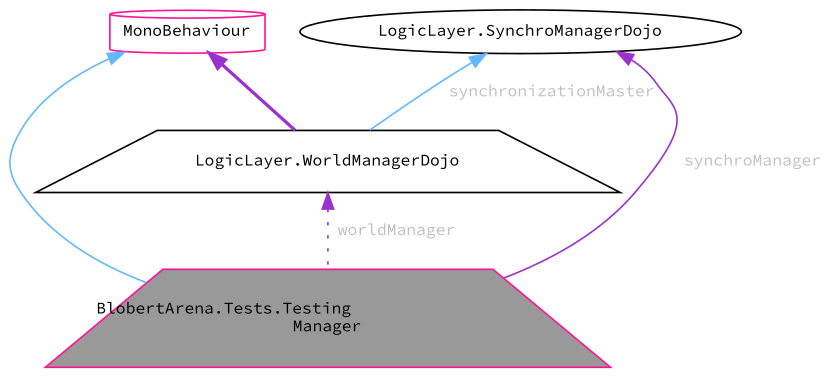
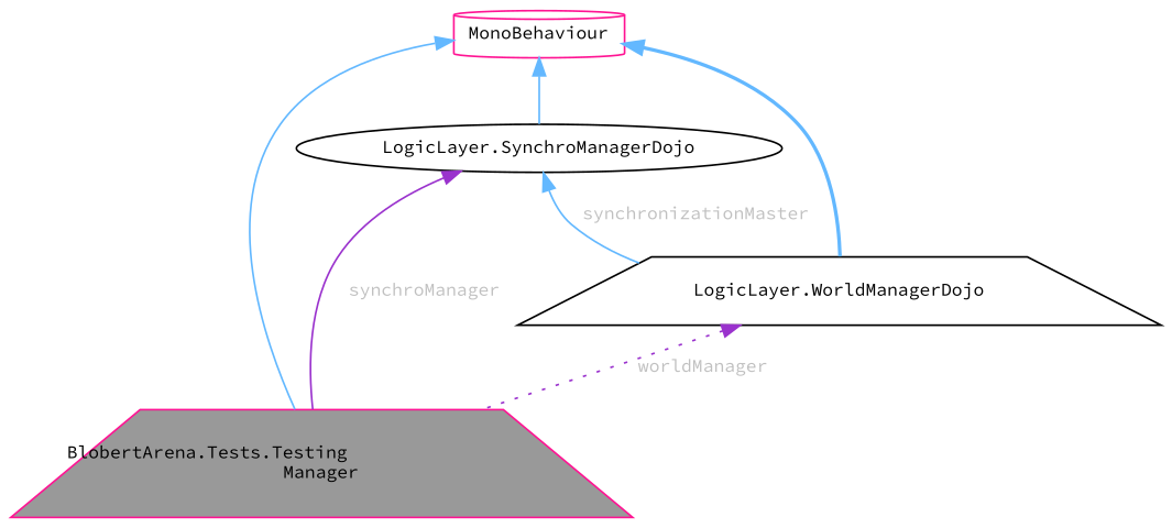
  digraph {
    fontname="Source Code Pro"
    node [color=deeppink fillcolor=white fontname="Source Code Pro" fontsize=10 shape=trapezium style=filled]
    edge [color=steelblue1 dir=back fontname="Source Code Pro" fontsize=10 labelfontname=Helvetica labelfontsize=10 style=solid]
    n1 [fillcolor=grey60 fontcolor=black height=0.2 label="BlobertArena.Tests.Testing\lManager" width=0.4]
    n2 [height=0.2 label=MonoBehaviour shape=cylinder width=0.4]
    n3 [color=black height=0.2 label="LogicLayer.SynchroManagerDojo" shape=ellipse width=0.4]
    n4 [color=black height=0.2 label="LogicLayer.WorldManagerDojo" width=0.4]
    n2 -> n1
-   n2 -> n4 [color=darkorchid3 style=bold]
+   n2 -> n3
+   n2 -> n4 [style=bold]
    n3 -> n1 [color=darkorchid3 fontcolor=grey label=" synchroManager"]
    n3 -> n4 [fontcolor=grey label=" synchronizationMaster"]
    n4 -> n1 [color=darkorchid3 fontcolor=grey label=" worldManager" style=dotted]
  }
